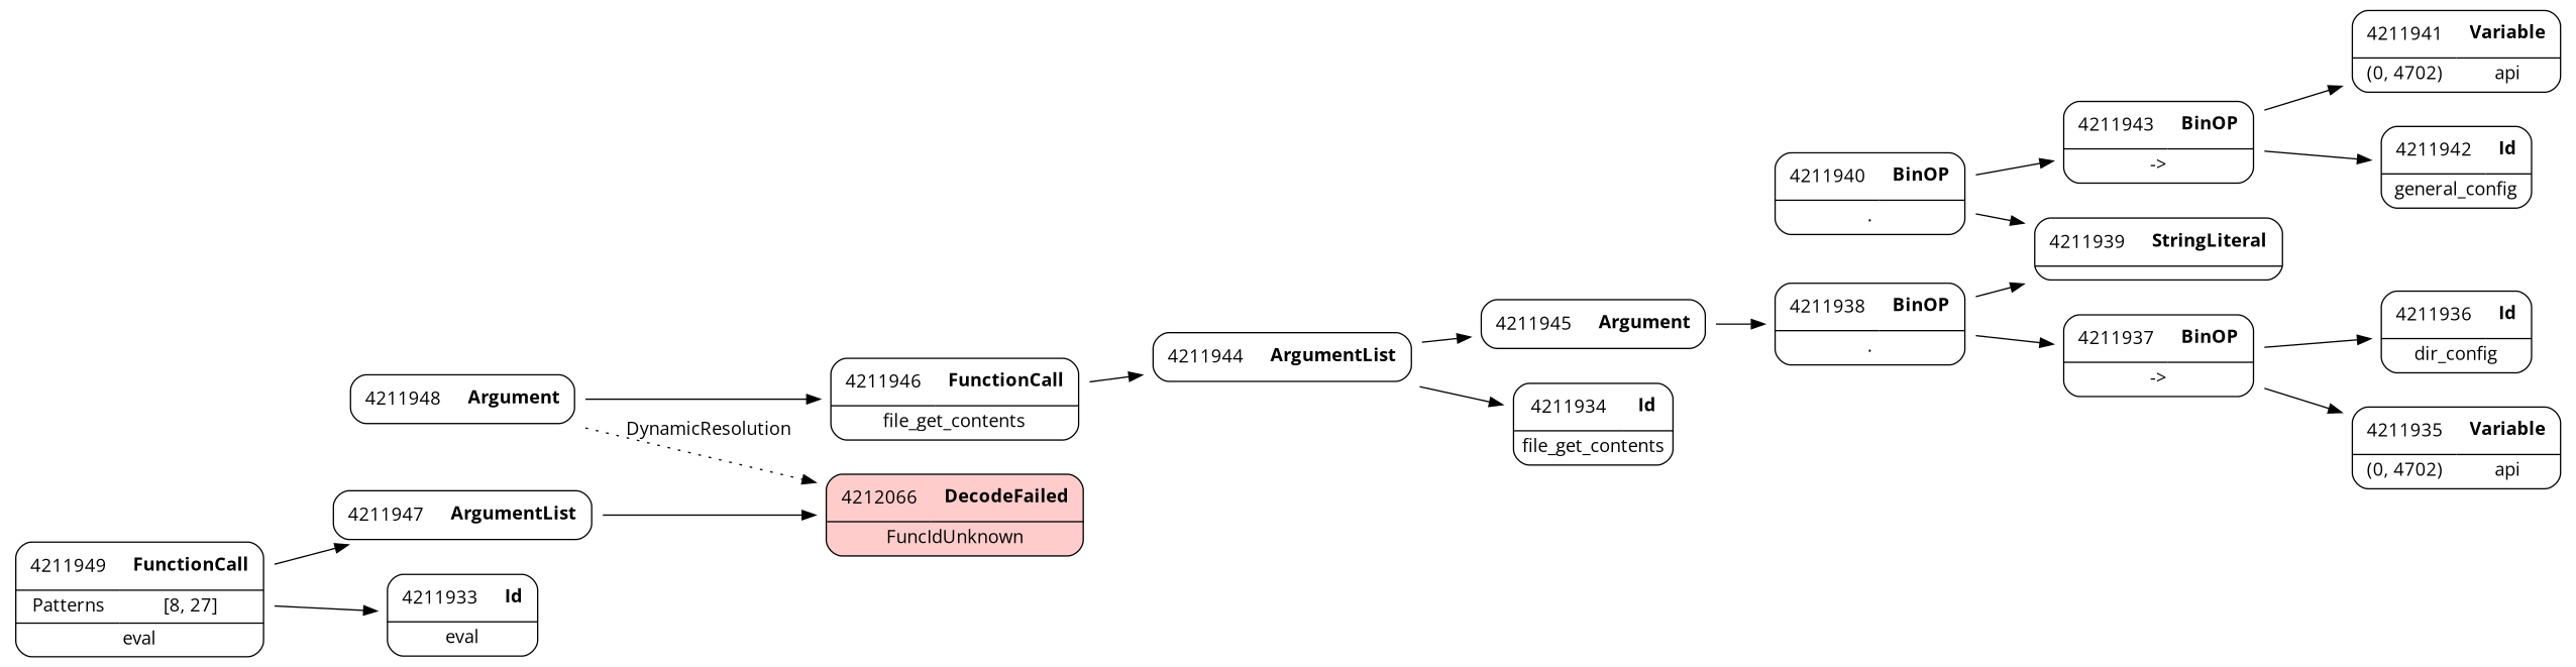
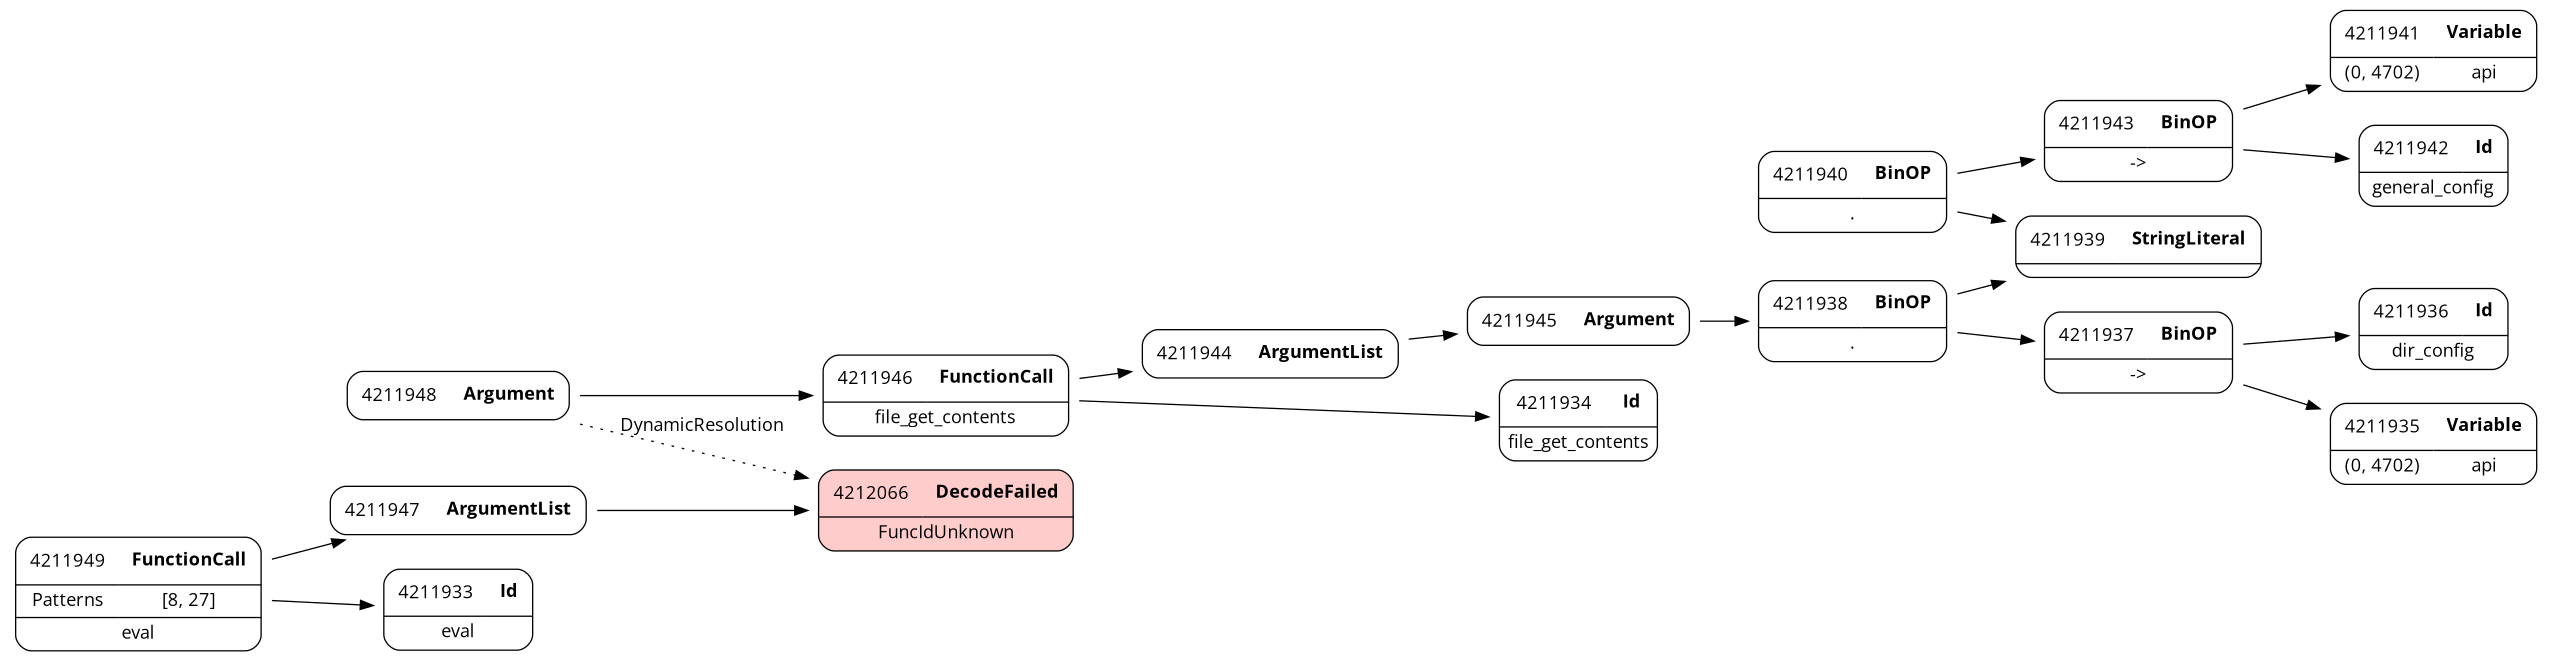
  digraph {
    fontname="Open Sans"
    rankdir=LR
    node [fontname="Open Sans" shape=none]
    edge [fontname="Open Sans" weight=2]
    n1 [label=<<TABLE border='1' cellspacing='0' cellpadding='10' style='rounded' ><TR><TD border='0'>4211936</TD><TD border='0'><B>Id</B></TD></TR><HR/><TR><TD border='0' cellpadding='5' colspan='2'>dir_config</TD></TR></TABLE>>]
    n2 [label=<<TABLE border='1' cellspacing='0' cellpadding='10' style='rounded' ><TR><TD border='0'>4211937</TD><TD border='0'><B>BinOP</B></TD></TR><HR/><TR><TD border='0' cellpadding='5' colspan='2'>-&gt;</TD></TR></TABLE>>]
    n3 [label=<<TABLE border='1' cellspacing='0' cellpadding='10' style='rounded' ><TR><TD border='0'>4211935</TD><TD border='0'><B>Variable</B></TD></TR><HR/><TR><TD border='0' cellpadding='5'>(0, 4702)</TD><TD border='0' cellpadding='5'>api</TD></TR></TABLE>>]
    n4 [label=<<TABLE border='1' cellspacing='0' cellpadding='10' style='rounded' ><TR><TD border='0'>4211938</TD><TD border='0'><B>BinOP</B></TD></TR><HR/><TR><TD border='0' cellpadding='5' colspan='2'>.</TD></TR></TABLE>>]
    n5 [label=<<TABLE border='1' cellspacing='0' cellpadding='10' style='rounded' ><TR><TD border='0'>4211939</TD><TD border='0'><B>StringLiteral</B></TD></TR><HR/><TR><TD border='0' cellpadding='5' colspan='2'></TD></TR></TABLE>>]
    n6 [label=<<TABLE border='1' cellspacing='0' cellpadding='10' style='rounded' ><TR><TD border='0'>4211940</TD><TD border='0'><B>BinOP</B></TD></TR><HR/><TR><TD border='0' cellpadding='5' colspan='2'>.</TD></TR></TABLE>>]
    n7 [label=<<TABLE border='1' cellspacing='0' cellpadding='10' style='rounded' ><TR><TD border='0'>4211943</TD><TD border='0'><B>BinOP</B></TD></TR><HR/><TR><TD border='0' cellpadding='5' colspan='2'>-&gt;</TD></TR></TABLE>>]
    n8 [label=<<TABLE border='1' cellspacing='0' cellpadding='10' style='rounded' ><TR><TD border='0'>4211941</TD><TD border='0'><B>Variable</B></TD></TR><HR/><TR><TD border='0' cellpadding='5'>(0, 4702)</TD><TD border='0' cellpadding='5'>api</TD></TR></TABLE>>]
    n9 [label=<<TABLE border='1' cellspacing='0' cellpadding='10' style='rounded' ><TR><TD border='0'>4211942</TD><TD border='0'><B>Id</B></TD></TR><HR/><TR><TD border='0' cellpadding='5' colspan='2'>general_config</TD></TR></TABLE>>]
    n10 [label=<<TABLE border='1' cellspacing='0' cellpadding='10' style='rounded' bgcolor='#FFCCCC' ><TR><TD border='0'>4212066</TD><TD border='0'><B>DecodeFailed</B></TD></TR><HR/><TR><TD border='0' cellpadding='5' colspan='2'>FuncIdUnknown</TD></TR></TABLE>>]
    n11 [label=<<TABLE border='1' cellspacing='0' cellpadding='10' style='rounded' ><TR><TD border='0'>4211944</TD><TD border='0'><B>ArgumentList</B></TD></TR></TABLE>>]
    n12 [label=<<TABLE border='1' cellspacing='0' cellpadding='10' style='rounded' ><TR><TD border='0'>4211945</TD><TD border='0'><B>Argument</B></TD></TR></TABLE>>]
    n13 [label=<<TABLE border='1' cellspacing='0' cellpadding='10' style='rounded' ><TR><TD border='0'>4211946</TD><TD border='0'><B>FunctionCall</B></TD></TR><HR/><TR><TD border='0' cellpadding='5' colspan='2'>file_get_contents</TD></TR></TABLE>>]
    n14 [label=<<TABLE border='1' cellspacing='0' cellpadding='10' style='rounded' ><TR><TD border='0'>4211934</TD><TD border='0'><B>Id</B></TD></TR><HR/><TR><TD border='0' cellpadding='5' colspan='2'>file_get_contents</TD></TR></TABLE>>]
    n15 [label=<<TABLE border='1' cellspacing='0' cellpadding='10' style='rounded' ><TR><TD border='0'>4211947</TD><TD border='0'><B>ArgumentList</B></TD></TR></TABLE>>]
    n16 [label=<<TABLE border='1' cellspacing='0' cellpadding='10' style='rounded' ><TR><TD border='0'>4211948</TD><TD border='0'><B>Argument</B></TD></TR></TABLE>>]
    n17 [label=<<TABLE border='1' cellspacing='0' cellpadding='10' style='rounded' ><TR><TD border='0'>4211949</TD><TD border='0'><B>FunctionCall</B></TD></TR><HR/><TR><TD border='0' cellpadding='5'>Patterns</TD><TD border='0' cellpadding='5'>[8, 27]</TD></TR><HR/><TR><TD border='0' cellpadding='5' colspan='2'>eval</TD></TR></TABLE>>]
    n18 [label=<<TABLE border='1' cellspacing='0' cellpadding='10' style='rounded' ><TR><TD border='0'>4211933</TD><TD border='0'><B>Id</B></TD></TR><HR/><TR><TD border='0' cellpadding='5' colspan='2'>eval</TD></TR></TABLE>>]
    n2 -> n1
    n2 -> n3
    n4 -> n2
    n4 -> n5
    n6 -> n5
    n6 -> n7
    n7 -> n8
    n7 -> n9
    n11 -> n12
    n12 -> n4
    n13 -> n11
-   n11 -> n14
+   n13 -> n14
    n15 -> n10
    n16 -> n10 [label=DynamicResolution style=dotted weight=""]
    n16 -> n13
    n17 -> n15
    n17 -> n18
  }
